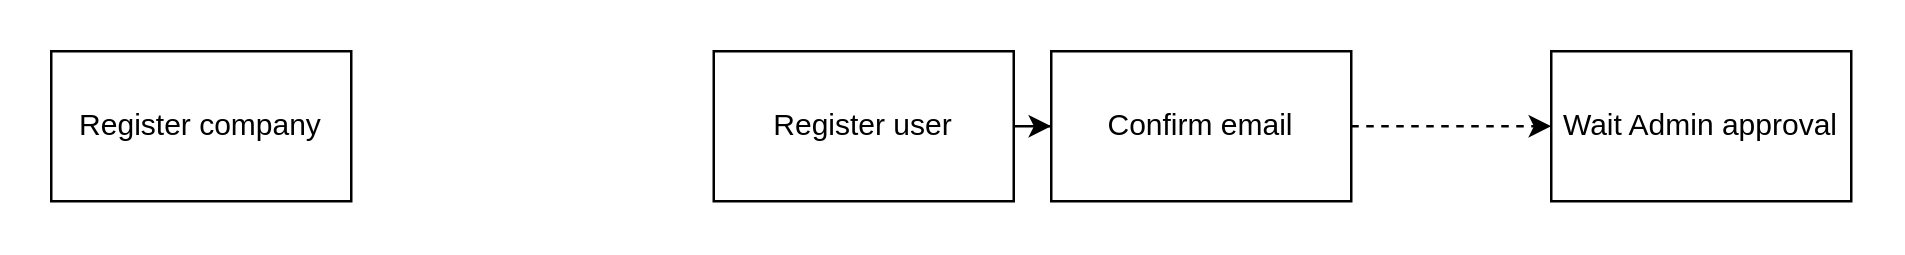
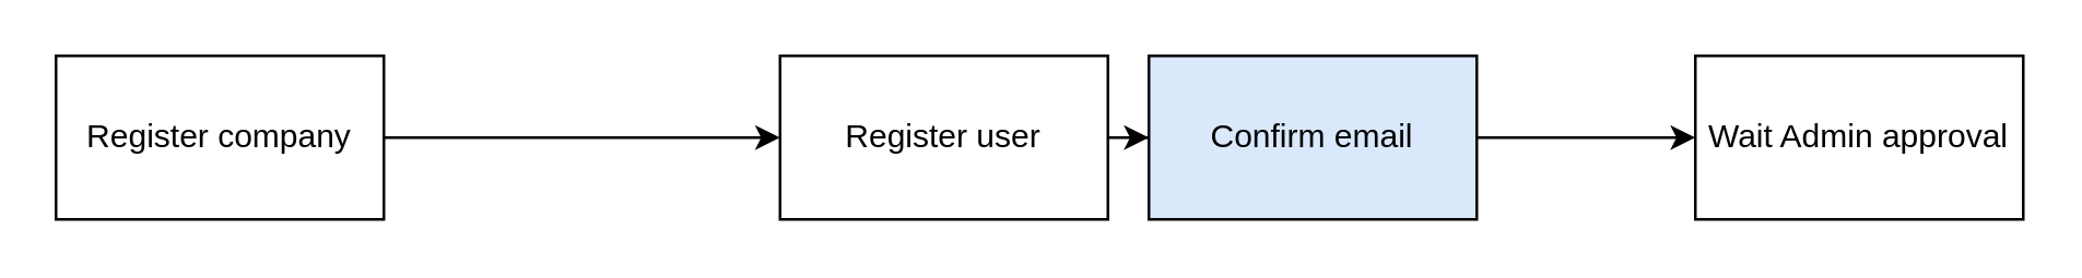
  <mxCell id="0" />
  <mxCell id="1" parent="0" />
+ <mxCell id="2" value="" style="edgeStyle=orthogonalEdgeStyle;rounded=0;orthogonalLoop=1;jettySize=auto;html=1;" edge="1" parent="1" source="3" target="5"><mxGeometry relative="1" as="geometry" /></mxCell>
  <mxCell id="3" value="Register company" style="rounded=0;whiteSpace=wrap;html=1;" vertex="1" parent="1"><mxGeometry x="20" y="20" width="120" height="60" as="geometry" /></mxCell>
  <mxCell id="4" value="" style="edgeStyle=orthogonalEdgeStyle;rounded=0;orthogonalLoop=1;jettySize=auto;html=1;" edge="1" parent="1" source="5" target="7"><mxGeometry relative="1" as="geometry" /></mxCell>
  <mxCell id="5" value="Register user" style="whiteSpace=wrap;html=1;rounded=0;" vertex="1" parent="1"><mxGeometry x="285" y="20" width="120" height="60" as="geometry" /></mxCell>
- <mxCell id="6" value="" style="edgeStyle=orthogonalEdgeStyle;rounded=0;orthogonalLoop=1;jettySize=auto;html=1;dashed=1;" edge="1" parent="1" source="7" target="8"><mxGeometry relative="1" as="geometry" /></mxCell>
- <mxCell id="7" value="Confirm email " style="whiteSpace=wrap;html=1;rounded=0;" vertex="1" parent="1"><mxGeometry x="420" y="20" width="120" height="60" as="geometry" /></mxCell>
+ <mxCell id="6" value="" style="edgeStyle=orthogonalEdgeStyle;rounded=0;orthogonalLoop=1;jettySize=auto;html=1;" edge="1" parent="1" source="7" target="8"><mxGeometry relative="1" as="geometry" /></mxCell>
+ <mxCell id="7" value="Confirm email " style="whiteSpace=wrap;html=1;rounded=0;fillColor=#dae8fc;" vertex="1" parent="1"><mxGeometry x="420" y="20" width="120" height="60" as="geometry" /></mxCell>
  <mxCell id="8" value="Wait Admin approval" style="whiteSpace=wrap;html=1;rounded=0;" vertex="1" parent="1"><mxGeometry x="620" y="20" width="120" height="60" as="geometry" /></mxCell>
